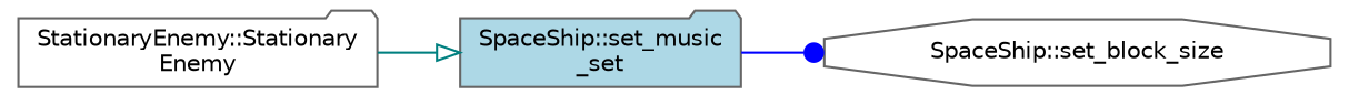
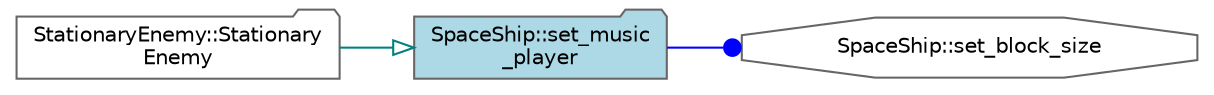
  digraph {
    rankdir=LR
    node [color=grey40 fillcolor=white fontname=Helvetica fontsize=10 shape=folder style=filled]
    edge [fontname=Helvetica fontsize=10 labelfontname=Helvetica labelfontsize=10 style=solid]
    n1 [color=gray40 fontcolor=black height=0.2 label="StationaryEnemy::Stationary\lEnemy" width=0.4]
-   n2 [fillcolor=lightblue height=0.2 label="SpaceShip::set_music\l_set" width=0.4]
+   n2 [fillcolor=lightblue height=0.2 label="SpaceShip::set_music\l_player" width=0.4]
    n3 [height=0.2 label="SpaceShip::set_block_size" shape=octagon width=0.4]
    n1 -> n2 [arrowhead=onormal color=teal]
    n2 -> n3 [arrowhead=dot color=blue]
  }
